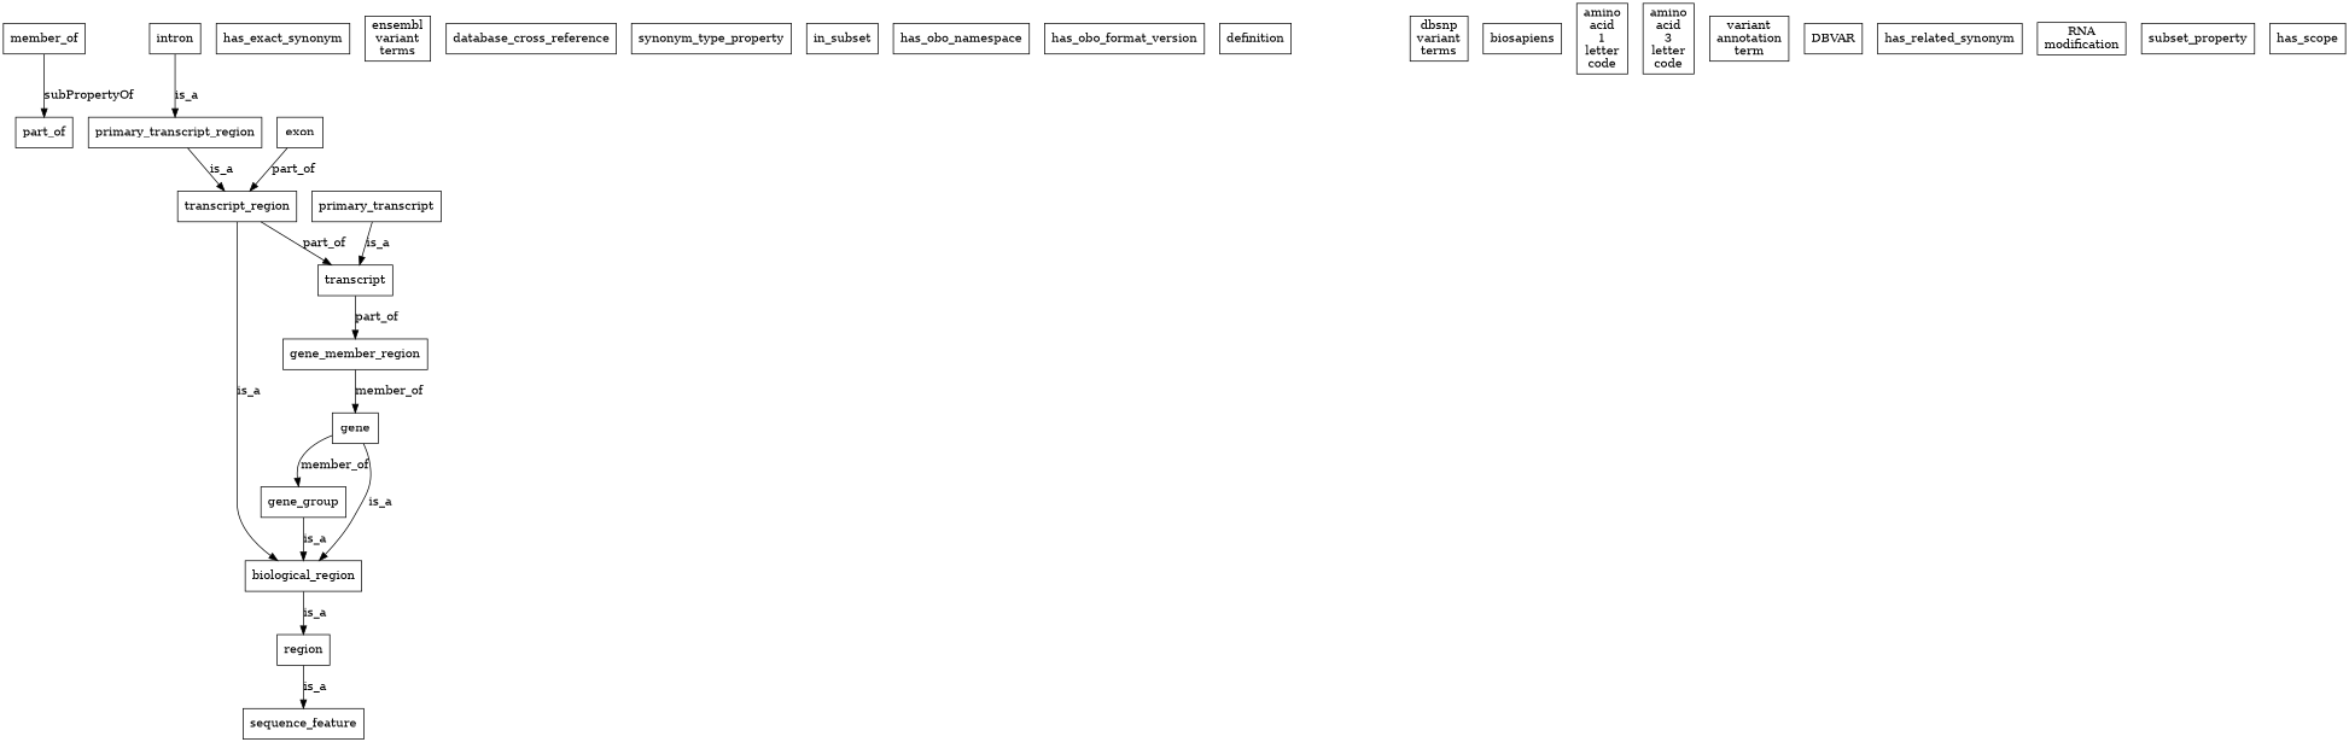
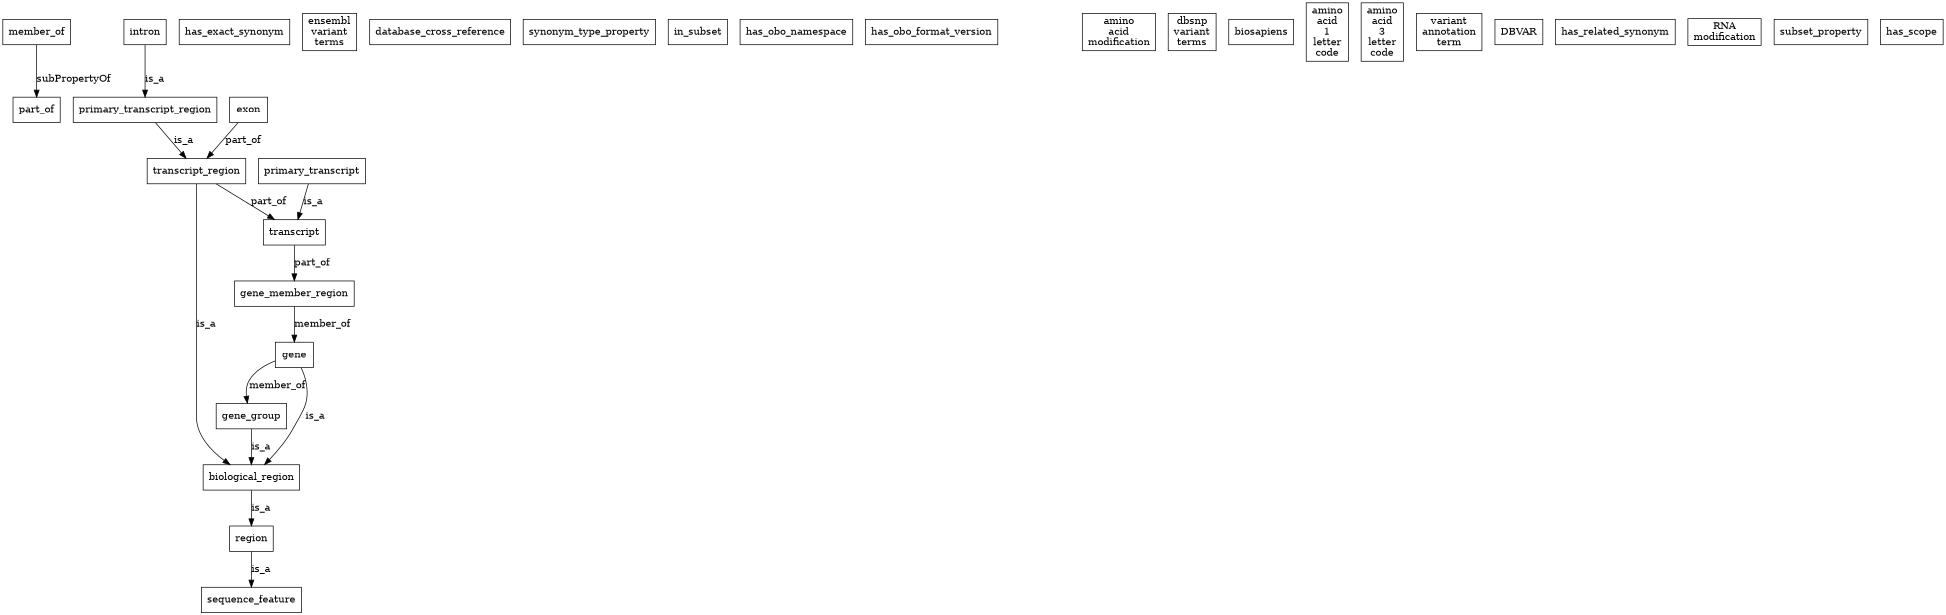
  digraph {
    compound=true
    node [font=helvetica shape=box]
    n1 [label=member_of]
    n2 [label=part_of]
    n3 [label=intron]
    n4 [label=primary_transcript_region]
    n5 [label=transcript_region]
    n6 [label=region]
    n7 [label=sequence_feature]
    n8 [label=has_exact_synonym]
    n9 [label=primary_transcript]
    n10 [label=transcript]
    n11 [label=gene_member_region]
    n12 [label="ensembl\nvariant\nterms"]
    n13 [label=database_cross_reference]
    n14 [label=synonym_type_property]
    n15 [label=in_subset]
    n16 [label=has_obo_namespace]
    n17 [label=has_obo_format_version]
    n18 [label=biological_region]
-   n19 [label=definition]
+   n20 [label="amino\nacid\nmodification"]
    n21 [label=gene]
    n22 [label=gene_group]
    n23 [label="dbsnp\nvariant\nterms"]
    n24 [label=biosapiens]
    n25 [label="amino\nacid\n1\nletter\ncode"]
    n26 [label="amino\nacid\n3\nletter\ncode"]
    n27 [label="variant\nannotation\nterm"]
    n28 [label=DBVAR]
    n29 [label=has_related_synonym]
    n30 [label="RNA\nmodification"]
    n31 [label=exon]
    n32 [label=subset_property]
    n33 [label=has_scope]
    n1 -> n2 [label=subPropertyOf]
    n3 -> n4 [label=is_a]
    n4 -> n5 [label=is_a]
    n5 -> n10 [label=part_of]
    n5 -> n18 [label=is_a]
    n6 -> n7 [label=is_a]
    n9 -> n10 [label=is_a]
    n10 -> n11 [label=part_of]
    n11 -> n21 [label=member_of]
    n18 -> n6 [label=is_a]
    n21 -> n18 [label=is_a]
    n21 -> n22 [label=member_of]
    n22 -> n18 [label=is_a]
    n31 -> n5 [label=part_of]
  }
